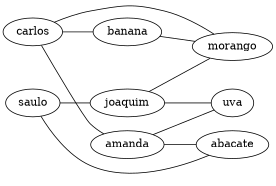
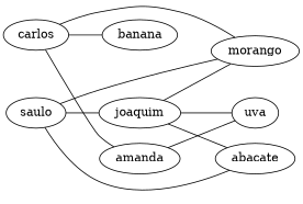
  strict graph {
    rankdir=LR
    node [tipo=c]
    edge [weight=3]
    carlos
    banana [tipo=p]
    morango [tipo=p]
    amanda
    joaquim
    uva [tipo=p]
    abacate [tipo=p]
    saulo
    carlos -- banana
    carlos -- morango [weight=2]
    carlos -- amanda [weight=1]
    amanda -- uva [weight=1]
-   amanda -- abacate
+   joaquim -- abacate
    joaquim -- morango [weight=2]
    joaquim -- uva [weight=1]
-   banana -- morango [weight=2]
+   saulo -- morango [weight=2]
    saulo -- joaquim
    saulo -- abacate
  }
